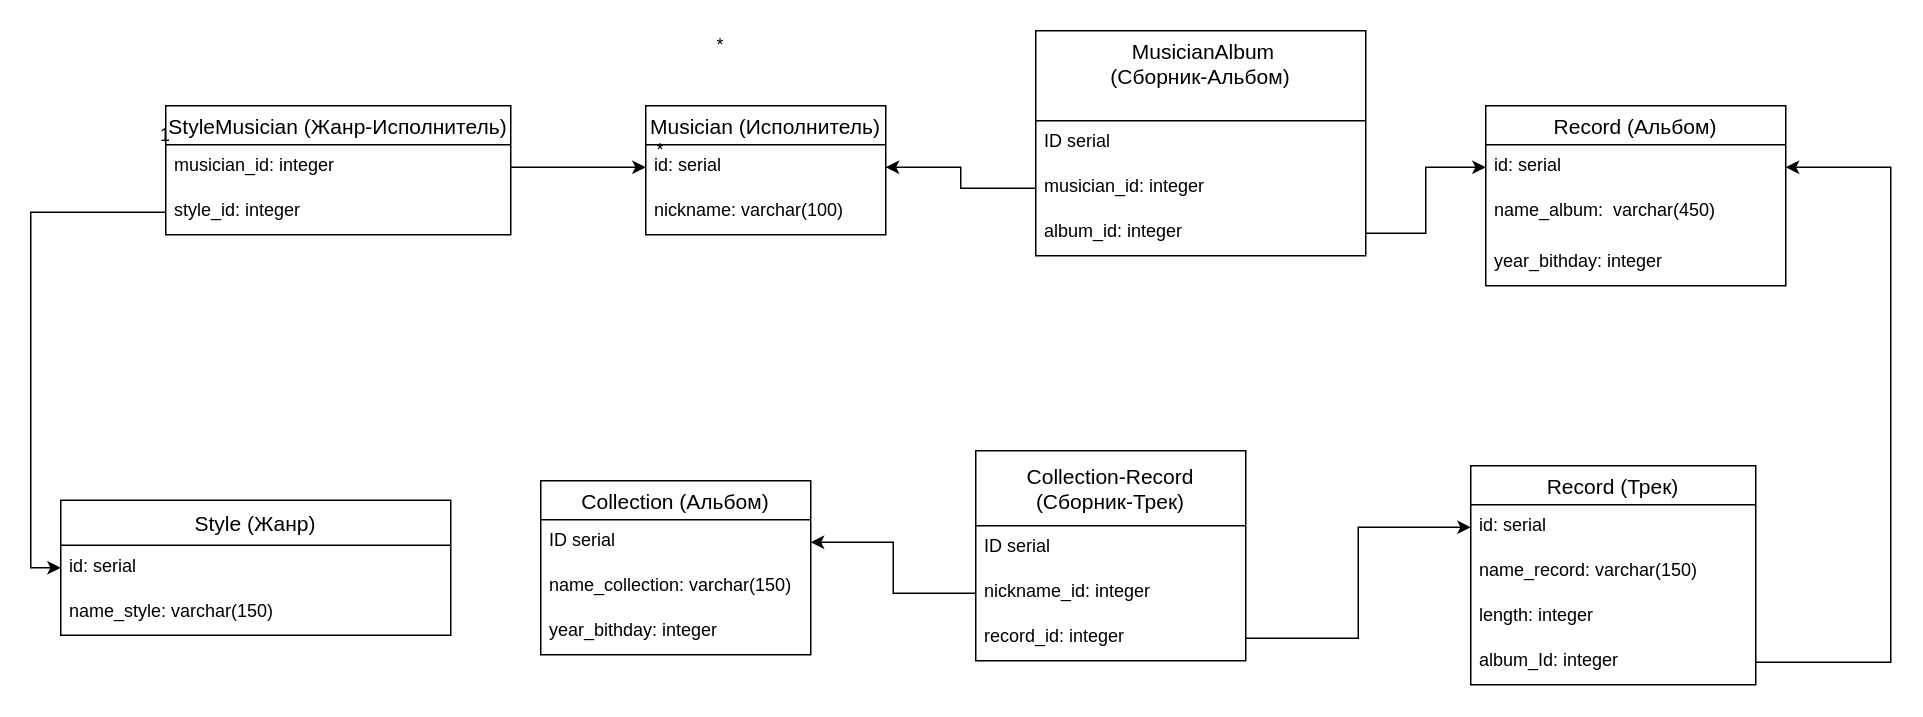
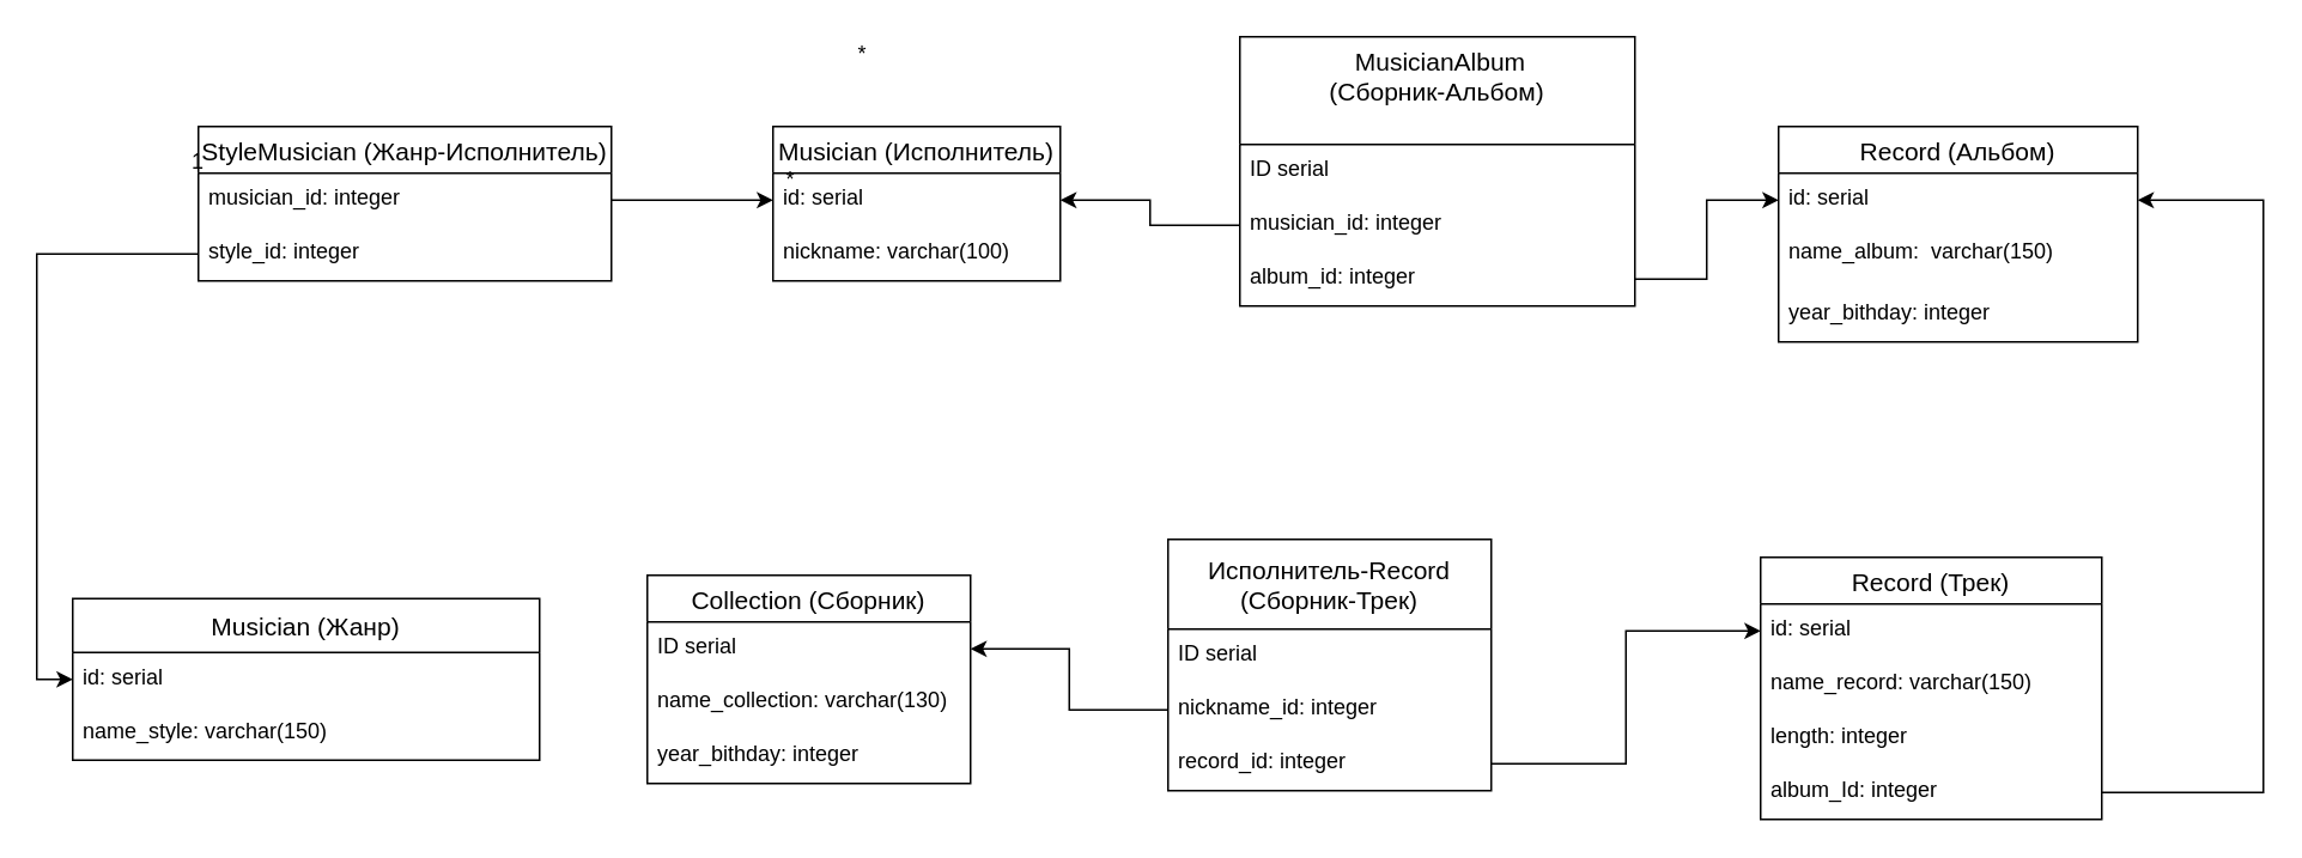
  <mxCell id="0" />
  <mxCell id="1" parent="0" />
  <mxCell id="2" value="Musician (Исполнитель)" style="swimlane;fontStyle=0;childLayout=stackLayout;horizontal=1;startSize=26;horizontalStack=0;resizeParent=1;resizeParentMax=0;resizeLast=0;collapsible=1;marginBottom=0;align=center;fontSize=14;" parent="1" vertex="1"><mxGeometry x="430" y="70" width="160" height="86" as="geometry" /></mxCell>
  <mxCell id="3" value="id: serial" style="text;strokeColor=none;fillColor=none;spacingLeft=4;spacingRight=4;overflow=hidden;rotatable=0;points=[[0,0.5],[1,0.5]];portConstraint=eastwest;fontSize=12;" parent="2" vertex="1"><mxGeometry y="26" width="160" height="30" as="geometry" /></mxCell>
  <mxCell id="4" value="nickname: varchar(100)" style="text;strokeColor=none;fillColor=none;spacingLeft=4;spacingRight=4;overflow=hidden;rotatable=0;points=[[0,0.5],[1,0.5]];portConstraint=eastwest;fontSize=12;" parent="2" vertex="1"><mxGeometry y="56" width="160" height="30" as="geometry" /></mxCell>
  <mxCell id="5" value="Record (Альбом)" style="swimlane;fontStyle=0;childLayout=stackLayout;horizontal=1;startSize=26;horizontalStack=0;resizeParent=1;resizeParentMax=0;resizeLast=0;collapsible=1;marginBottom=0;align=center;fontSize=14;" parent="1" vertex="1"><mxGeometry x="990" y="70" width="200" height="120" as="geometry" /></mxCell>
  <mxCell id="6" value="id: serial" style="text;strokeColor=none;fillColor=none;spacingLeft=4;spacingRight=4;overflow=hidden;rotatable=0;points=[[0,0.5],[1,0.5]];portConstraint=eastwest;fontSize=12;" parent="5" vertex="1"><mxGeometry y="26" width="200" height="30" as="geometry" /></mxCell>
- <mxCell id="7" value="name_album:  varchar(450)" style="text;strokeColor=none;fillColor=none;spacingLeft=4;spacingRight=4;overflow=hidden;rotatable=0;points=[[0,0.5],[1,0.5]];portConstraint=eastwest;fontSize=12;" parent="5" vertex="1"><mxGeometry y="56" width="200" height="34" as="geometry" /></mxCell>
+ <mxCell id="7" value="name_album:  varchar(150)" style="text;strokeColor=none;fillColor=none;spacingLeft=4;spacingRight=4;overflow=hidden;rotatable=0;points=[[0,0.5],[1,0.5]];portConstraint=eastwest;fontSize=12;" parent="5" vertex="1"><mxGeometry y="56" width="200" height="34" as="geometry" /></mxCell>
  <mxCell id="8" value="year_bithday: integer " style="text;strokeColor=none;fillColor=none;spacingLeft=4;spacingRight=4;overflow=hidden;rotatable=0;points=[[0,0.5],[1,0.5]];portConstraint=eastwest;fontSize=12;" parent="5" vertex="1"><mxGeometry y="90" width="200" height="30" as="geometry" /></mxCell>
  <mxCell id="9" value="Record (Трек)" style="swimlane;fontStyle=0;childLayout=stackLayout;horizontal=1;startSize=26;horizontalStack=0;resizeParent=1;resizeParentMax=0;resizeLast=0;collapsible=1;marginBottom=0;align=center;fontSize=14;" parent="1" vertex="1"><mxGeometry x="980" y="310" width="190" height="146" as="geometry"><mxRectangle x="120" y="370" width="60" height="26" as="alternateBounds" /></mxGeometry></mxCell>
  <mxCell id="10" value="id: serial" style="text;strokeColor=none;fillColor=none;spacingLeft=4;spacingRight=4;overflow=hidden;rotatable=0;points=[[0,0.5],[1,0.5]];portConstraint=eastwest;fontSize=12;" parent="9" vertex="1"><mxGeometry y="26" width="190" height="30" as="geometry" /></mxCell>
  <mxCell id="11" value="name_record: varchar(150)" style="text;strokeColor=none;fillColor=none;spacingLeft=4;spacingRight=4;overflow=hidden;rotatable=0;points=[[0,0.5],[1,0.5]];portConstraint=eastwest;fontSize=12;" parent="9" vertex="1"><mxGeometry y="56" width="190" height="30" as="geometry" /></mxCell>
  <mxCell id="12" value="length: integer" style="text;strokeColor=none;fillColor=none;spacingLeft=4;spacingRight=4;overflow=hidden;rotatable=0;points=[[0,0.5],[1,0.5]];portConstraint=eastwest;fontSize=12;" parent="9" vertex="1"><mxGeometry y="86" width="190" height="30" as="geometry" /></mxCell>
  <mxCell id="13" value="album_Id: integer" style="text;strokeColor=none;fillColor=none;spacingLeft=4;spacingRight=4;overflow=hidden;rotatable=0;points=[[0,0.5],[1,0.5]];portConstraint=eastwest;fontSize=12;" parent="9" vertex="1"><mxGeometry y="116" width="190" height="30" as="geometry" /></mxCell>
- <mxCell id="14" value="Style (Жанр)" style="swimlane;fontStyle=0;childLayout=stackLayout;horizontal=1;startSize=30;horizontalStack=0;resizeParent=1;resizeParentMax=0;resizeLast=0;collapsible=1;marginBottom=0;align=center;fontSize=14;" parent="1" vertex="1"><mxGeometry x="40" y="333" width="260" height="90" as="geometry"><mxRectangle x="110" y="210" width="70" height="26" as="alternateBounds" /></mxGeometry></mxCell>
+ <mxCell id="14" value="Musician (Жанр)" style="swimlane;fontStyle=0;childLayout=stackLayout;horizontal=1;startSize=30;horizontalStack=0;resizeParent=1;resizeParentMax=0;resizeLast=0;collapsible=1;marginBottom=0;align=center;fontSize=14;" parent="1" vertex="1"><mxGeometry x="40" y="333" width="260" height="90" as="geometry"><mxRectangle x="110" y="210" width="70" height="26" as="alternateBounds" /></mxGeometry></mxCell>
  <mxCell id="15" value="id: serial" style="text;strokeColor=none;fillColor=none;spacingLeft=4;spacingRight=4;overflow=hidden;rotatable=0;points=[[0,0.5],[1,0.5]];portConstraint=eastwest;fontSize=12;" parent="14" vertex="1"><mxGeometry y="30" width="260" height="30" as="geometry" /></mxCell>
  <mxCell id="16" value="name_style: varchar(150) " style="text;strokeColor=none;fillColor=none;spacingLeft=4;spacingRight=4;overflow=hidden;rotatable=0;points=[[0,0.5],[1,0.5]];portConstraint=eastwest;fontSize=12;" parent="14" vertex="1"><mxGeometry y="60" width="260" height="30" as="geometry" /></mxCell>
  <mxCell id="17" style="edgeStyle=orthogonalEdgeStyle;rounded=0;orthogonalLoop=1;jettySize=auto;html=1;exitX=1;exitY=0.5;exitDx=0;exitDy=0;entryX=1;entryY=0.5;entryDx=0;entryDy=0;" parent="1" source="13" target="6" edge="1"><mxGeometry relative="1" as="geometry"><mxPoint x="1230" y="90" as="targetPoint" /><Array as="points"><mxPoint x="1260" y="441" /><mxPoint x="1260" y="111" /></Array></mxGeometry></mxCell>
  <mxCell id="18" value="StyleMusician (Жанр-Исполнитель)" style="swimlane;fontStyle=0;childLayout=stackLayout;horizontal=1;startSize=26;horizontalStack=0;resizeParent=1;resizeParentMax=0;resizeLast=0;collapsible=1;marginBottom=0;align=center;fontSize=14;" vertex="1" parent="1"><mxGeometry x="110" y="70" width="230" height="86" as="geometry" /></mxCell>
  <mxCell id="19" value="musician_id: integer" style="text;strokeColor=none;fillColor=none;spacingLeft=4;spacingRight=4;overflow=hidden;rotatable=0;points=[[0,0.5],[1,0.5]];portConstraint=eastwest;fontSize=12;" vertex="1" parent="18"><mxGeometry y="26" width="230" height="30" as="geometry" /></mxCell>
  <mxCell id="20" value="style_id: integer" style="text;strokeColor=none;fillColor=none;spacingLeft=4;spacingRight=4;overflow=hidden;rotatable=0;points=[[0,0.5],[1,0.5]];portConstraint=eastwest;fontSize=12;" vertex="1" parent="18"><mxGeometry y="56" width="230" height="30" as="geometry" /></mxCell>
  <mxCell id="21" style="edgeStyle=orthogonalEdgeStyle;rounded=0;orthogonalLoop=1;jettySize=auto;html=1;exitX=1;exitY=0.5;exitDx=0;exitDy=0;entryX=0;entryY=0.5;entryDx=0;entryDy=0;" edge="1" parent="1" source="19" target="3"><mxGeometry relative="1" as="geometry" /></mxCell>
  <mxCell id="22" value="*" style="text;html=1;strokeColor=none;fillColor=none;align=center;verticalAlign=middle;whiteSpace=wrap;rounded=0;" vertex="1" parent="1"><mxGeometry x="420" y="90" width="40" height="20" as="geometry" /></mxCell>
  <mxCell id="23" style="edgeStyle=orthogonalEdgeStyle;rounded=0;orthogonalLoop=1;jettySize=auto;html=1;exitX=0;exitY=0.5;exitDx=0;exitDy=0;" edge="1" parent="1" source="20"><mxGeometry relative="1" as="geometry"><mxPoint x="40" y="378" as="targetPoint" /><Array as="points"><mxPoint x="20" y="141" /><mxPoint x="20" y="378" /></Array></mxGeometry></mxCell>
  <mxCell id="24" value="*" style="text;html=1;strokeColor=none;fillColor=none;align=center;verticalAlign=middle;whiteSpace=wrap;rounded=0;" vertex="1" parent="1"><mxGeometry x="460" y="20" width="40" height="20" as="geometry" /></mxCell>
  <mxCell id="25" value="1" style="text;html=1;strokeColor=none;fillColor=none;align=center;verticalAlign=middle;whiteSpace=wrap;rounded=0;" vertex="1" parent="1"><mxGeometry x="90" y="80" width="40" height="20" as="geometry" /></mxCell>
  <mxCell id="26" value=" MusicianAlbum&#10;(Сборник-Альбом)&#10;" style="swimlane;fontStyle=0;childLayout=stackLayout;horizontal=1;startSize=60;horizontalStack=0;resizeParent=1;resizeParentMax=0;resizeLast=0;collapsible=1;marginBottom=0;align=center;fontSize=14;" vertex="1" parent="1"><mxGeometry x="690" y="20" width="220" height="150" as="geometry" /></mxCell>
  <mxCell id="27" value="ID serial" style="text;strokeColor=none;fillColor=none;spacingLeft=4;spacingRight=4;overflow=hidden;rotatable=0;points=[[0,0.5],[1,0.5]];portConstraint=eastwest;fontSize=12;" vertex="1" parent="26"><mxGeometry y="60" width="220" height="30" as="geometry" /></mxCell>
  <mxCell id="28" value="musician_id: integer" style="text;strokeColor=none;fillColor=none;spacingLeft=4;spacingRight=4;overflow=hidden;rotatable=0;points=[[0,0.5],[1,0.5]];portConstraint=eastwest;fontSize=12;" vertex="1" parent="26"><mxGeometry y="90" width="220" height="30" as="geometry" /></mxCell>
  <mxCell id="29" value="album_id: integer" style="text;strokeColor=none;fillColor=none;spacingLeft=4;spacingRight=4;overflow=hidden;rotatable=0;points=[[0,0.5],[1,0.5]];portConstraint=eastwest;fontSize=12;" vertex="1" parent="26"><mxGeometry y="120" width="220" height="30" as="geometry" /></mxCell>
  <mxCell id="30" style="edgeStyle=orthogonalEdgeStyle;rounded=0;orthogonalLoop=1;jettySize=auto;html=1;exitX=0;exitY=0.5;exitDx=0;exitDy=0;entryX=1;entryY=0.5;entryDx=0;entryDy=0;" edge="1" parent="1" source="28" target="3"><mxGeometry relative="1" as="geometry" /></mxCell>
  <mxCell id="31" style="edgeStyle=orthogonalEdgeStyle;rounded=0;orthogonalLoop=1;jettySize=auto;html=1;exitX=1;exitY=0.5;exitDx=0;exitDy=0;entryX=0;entryY=0.5;entryDx=0;entryDy=0;" edge="1" parent="1" source="29" target="6"><mxGeometry relative="1" as="geometry" /></mxCell>
- <mxCell id="32" value="Сollection (Альбом)" style="swimlane;fontStyle=0;childLayout=stackLayout;horizontal=1;startSize=26;horizontalStack=0;resizeParent=1;resizeParentMax=0;resizeLast=0;collapsible=1;marginBottom=0;align=center;fontSize=14;" vertex="1" parent="1"><mxGeometry x="360" y="320" width="180" height="116" as="geometry" /></mxCell>
+ <mxCell id="32" value="Сollection (Сборник)" style="swimlane;fontStyle=0;childLayout=stackLayout;horizontal=1;startSize=26;horizontalStack=0;resizeParent=1;resizeParentMax=0;resizeLast=0;collapsible=1;marginBottom=0;align=center;fontSize=14;" vertex="1" parent="1"><mxGeometry x="360" y="320" width="180" height="116" as="geometry" /></mxCell>
  <mxCell id="33" value="ID serial" style="text;strokeColor=none;fillColor=none;spacingLeft=4;spacingRight=4;overflow=hidden;rotatable=0;points=[[0,0.5],[1,0.5]];portConstraint=eastwest;fontSize=12;" vertex="1" parent="32"><mxGeometry y="26" width="180" height="30" as="geometry" /></mxCell>
- <mxCell id="34" value="name_collection: varchar(150)" style="text;strokeColor=none;fillColor=none;spacingLeft=4;spacingRight=4;overflow=hidden;rotatable=0;points=[[0,0.5],[1,0.5]];portConstraint=eastwest;fontSize=12;" vertex="1" parent="32"><mxGeometry y="56" width="180" height="30" as="geometry" /></mxCell>
+ <mxCell id="34" value="name_collection: varchar(130)" style="text;strokeColor=none;fillColor=none;spacingLeft=4;spacingRight=4;overflow=hidden;rotatable=0;points=[[0,0.5],[1,0.5]];portConstraint=eastwest;fontSize=12;" vertex="1" parent="32"><mxGeometry y="56" width="180" height="30" as="geometry" /></mxCell>
  <mxCell id="35" value="year_bithday: integer" style="text;strokeColor=none;fillColor=none;spacingLeft=4;spacingRight=4;overflow=hidden;rotatable=0;points=[[0,0.5],[1,0.5]];portConstraint=eastwest;fontSize=12;" vertex="1" parent="32"><mxGeometry y="86" width="180" height="30" as="geometry" /></mxCell>
- <mxCell id="36" value="Сollection-Record &#10;(Сборник-Трек)" style="swimlane;fontStyle=0;childLayout=stackLayout;horizontal=1;startSize=50;horizontalStack=0;resizeParent=1;resizeParentMax=0;resizeLast=0;collapsible=1;marginBottom=0;align=center;fontSize=14;" vertex="1" parent="1"><mxGeometry x="650" y="300" width="180" height="140" as="geometry" /></mxCell>
+ <mxCell id="36" value="Исполнитель-Record &#10;(Сборник-Трек)" style="swimlane;fontStyle=0;childLayout=stackLayout;horizontal=1;startSize=50;horizontalStack=0;resizeParent=1;resizeParentMax=0;resizeLast=0;collapsible=1;marginBottom=0;align=center;fontSize=14;" vertex="1" parent="1"><mxGeometry x="650" y="300" width="180" height="140" as="geometry" /></mxCell>
  <mxCell id="37" value="ID serial" style="text;strokeColor=none;fillColor=none;spacingLeft=4;spacingRight=4;overflow=hidden;rotatable=0;points=[[0,0.5],[1,0.5]];portConstraint=eastwest;fontSize=12;" vertex="1" parent="36"><mxGeometry y="50" width="180" height="30" as="geometry" /></mxCell>
  <mxCell id="38" value="nickname_id: integer " style="text;strokeColor=none;fillColor=none;spacingLeft=4;spacingRight=4;overflow=hidden;rotatable=0;points=[[0,0.5],[1,0.5]];portConstraint=eastwest;fontSize=12;" vertex="1" parent="36"><mxGeometry y="80" width="180" height="30" as="geometry" /></mxCell>
  <mxCell id="39" value="record_id: integer" style="text;strokeColor=none;fillColor=none;spacingLeft=4;spacingRight=4;overflow=hidden;rotatable=0;points=[[0,0.5],[1,0.5]];portConstraint=eastwest;fontSize=12;" vertex="1" parent="36"><mxGeometry y="110" width="180" height="30" as="geometry" /></mxCell>
  <mxCell id="40" style="edgeStyle=orthogonalEdgeStyle;rounded=0;orthogonalLoop=1;jettySize=auto;html=1;exitX=0;exitY=0.5;exitDx=0;exitDy=0;entryX=1;entryY=0.5;entryDx=0;entryDy=0;" edge="1" parent="1" source="38" target="33"><mxGeometry relative="1" as="geometry" /></mxCell>
  <mxCell id="41" style="edgeStyle=orthogonalEdgeStyle;rounded=0;orthogonalLoop=1;jettySize=auto;html=1;exitX=1;exitY=0.5;exitDx=0;exitDy=0;entryX=0;entryY=0.5;entryDx=0;entryDy=0;" edge="1" parent="1" source="39" target="10"><mxGeometry relative="1" as="geometry" /></mxCell>
